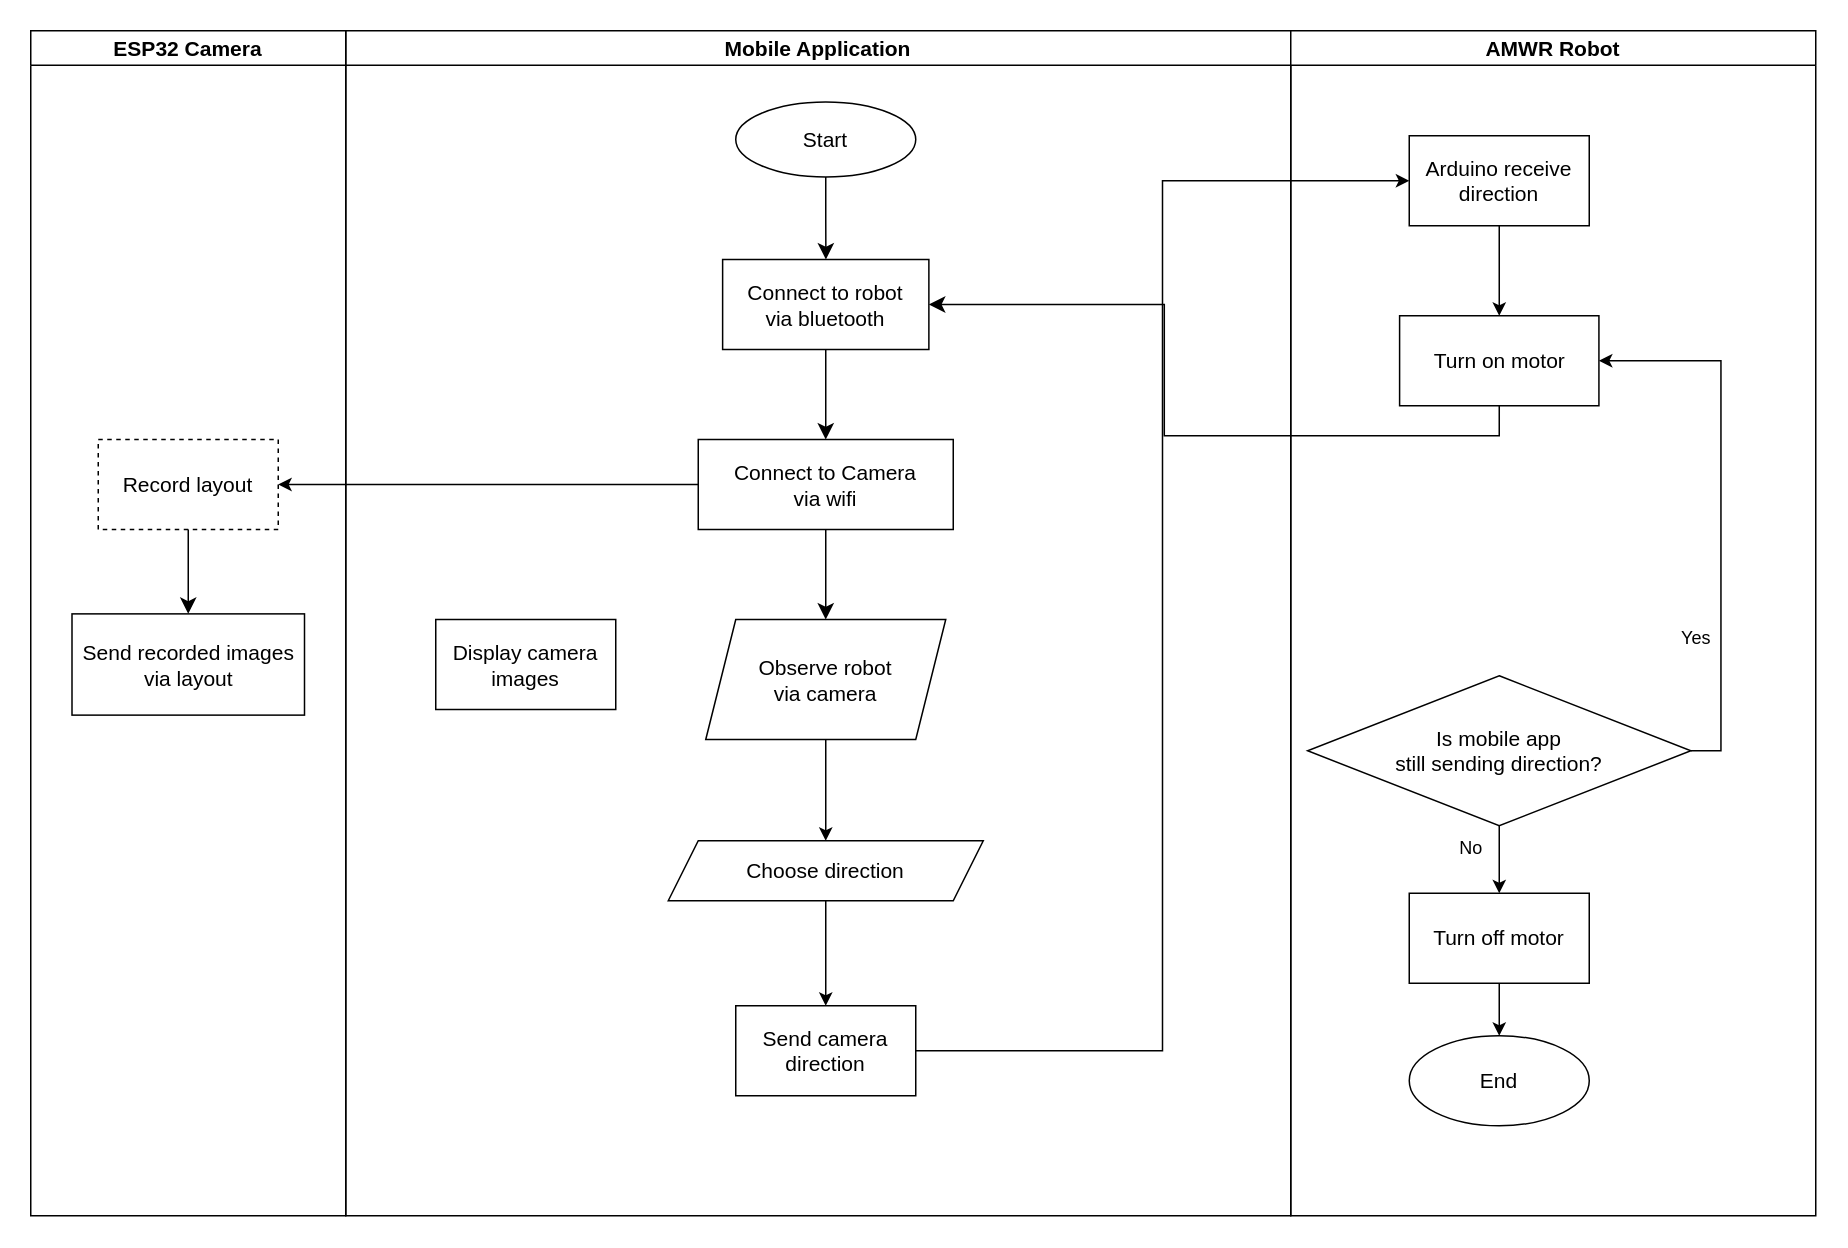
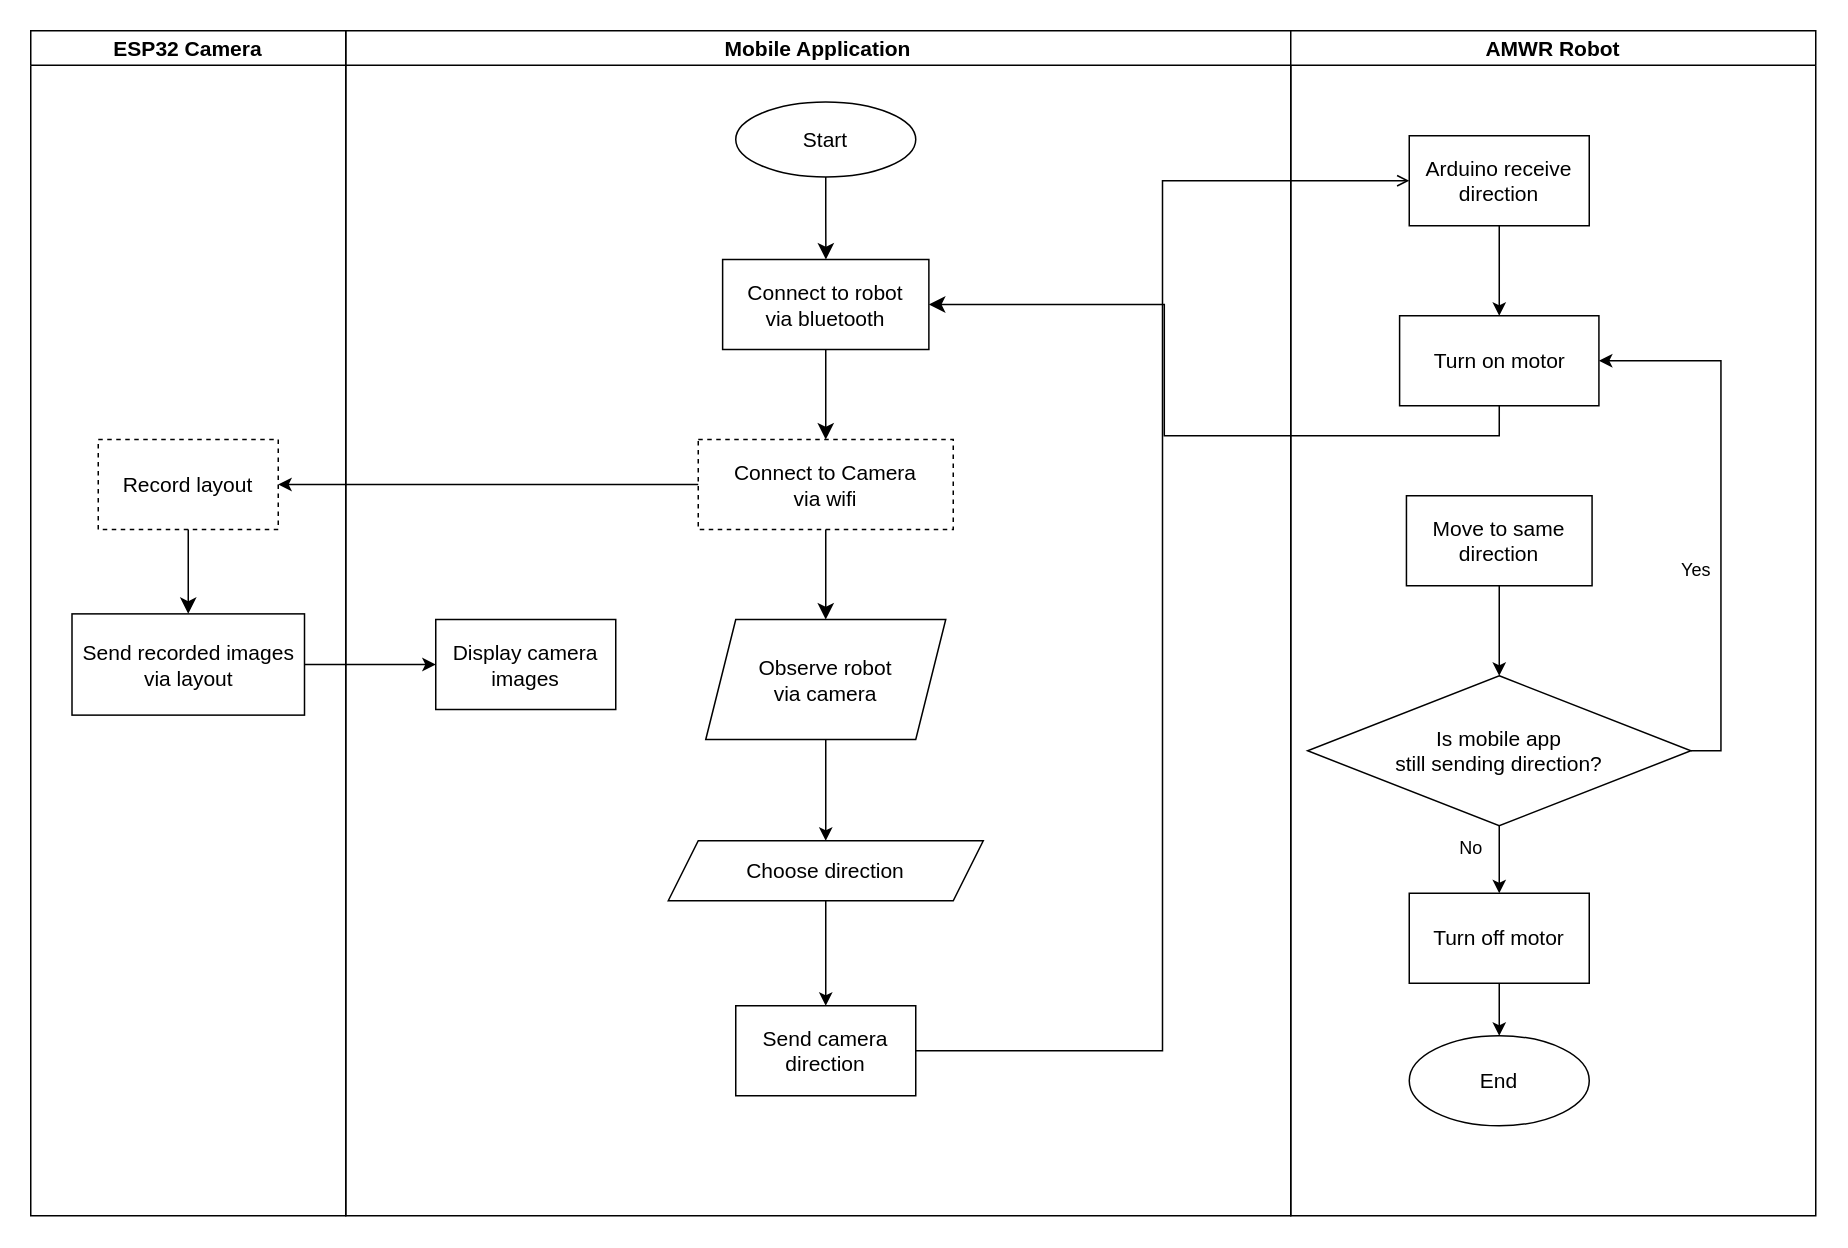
  <mxCell id="0" />
  <mxCell id="1" parent="0" />
  <mxCell id="2" value="Mobile Application" style="swimlane;fontSize=14;" parent="1" vertex="1"><mxGeometry x="230" y="20" width="630" height="790" as="geometry" /></mxCell>
  <mxCell id="3" value="Start" style="ellipse;whiteSpace=wrap;html=1;fontSize=14;" parent="2" vertex="1"><mxGeometry x="260" y="47.5" width="120" height="50" as="geometry" /></mxCell>
  <mxCell id="4" value="Send camera direction" style="whiteSpace=wrap;html=1;fontSize=14;" parent="2" vertex="1"><mxGeometry x="260" y="650" width="120" height="60" as="geometry" /></mxCell>
- <mxCell id="5" value="&lt;div&gt;Connect to Camera &lt;br&gt;&lt;/div&gt;&lt;div&gt;via wifi&lt;/div&gt;" style="whiteSpace=wrap;html=1;fontSize=14;" parent="2" vertex="1"><mxGeometry x="235" y="272.5" width="170" height="60" as="geometry" /></mxCell>
+ <mxCell id="5" value="&lt;div&gt;Connect to Camera &lt;br&gt;&lt;/div&gt;&lt;div&gt;via wifi&lt;/div&gt;" style="whiteSpace=wrap;html=1;fontSize=14;dashed=1;" parent="2" vertex="1"><mxGeometry x="235" y="272.5" width="170" height="60" as="geometry" /></mxCell>
  <mxCell id="6" value="Display camera images" style="whiteSpace=wrap;html=1;fontSize=14;" parent="2" vertex="1"><mxGeometry x="60.0" y="392.5" width="120" height="60" as="geometry" /></mxCell>
  <mxCell id="7" style="edgeStyle=orthogonalEdgeStyle;rounded=0;orthogonalLoop=1;jettySize=auto;html=1;exitX=0.5;exitY=1;exitDx=0;exitDy=0;fontSize=14;endArrow=classic;endFill=1;endSize=8;entryX=0.5;entryY=0;entryDx=0;entryDy=0;" parent="2" source="5" target="9" edge="1"><mxGeometry relative="1" as="geometry"><mxPoint x="320" y="392.5" as="targetPoint" /></mxGeometry></mxCell>
  <mxCell id="8" style="edgeStyle=orthogonalEdgeStyle;rounded=0;orthogonalLoop=1;jettySize=auto;html=1;exitX=0.5;exitY=1;exitDx=0;exitDy=0;entryX=0.5;entryY=0;entryDx=0;entryDy=0;fontSize=14;" parent="2" source="9" target="11" edge="1"><mxGeometry relative="1" as="geometry" /></mxCell>
  <mxCell id="9" value="&lt;div style=&quot;font-size: 14px;&quot;&gt;&lt;font style=&quot;font-size: 14px;&quot;&gt;Observe robot &lt;br&gt;&lt;/font&gt;&lt;/div&gt;&lt;div style=&quot;font-size: 14px;&quot;&gt;&lt;font style=&quot;font-size: 14px;&quot;&gt;via camera&lt;br&gt;&lt;/font&gt;&lt;/div&gt;" style="shape=parallelogram;perimeter=parallelogramPerimeter;whiteSpace=wrap;html=1;fixedSize=1;" parent="2" vertex="1"><mxGeometry x="240" y="392.5" width="160" height="80" as="geometry" /></mxCell>
  <mxCell id="10" style="edgeStyle=orthogonalEdgeStyle;rounded=0;orthogonalLoop=1;jettySize=auto;html=1;exitX=0.5;exitY=1;exitDx=0;exitDy=0;entryX=0.5;entryY=0;entryDx=0;entryDy=0;fontSize=14;" parent="2" source="11" target="4" edge="1"><mxGeometry relative="1" as="geometry" /></mxCell>
  <mxCell id="11" value="&lt;div style=&quot;font-size: 14px;&quot;&gt;&lt;font style=&quot;font-size: 14px;&quot;&gt;Choose direction&lt;br&gt;&lt;/font&gt;&lt;/div&gt;" style="shape=parallelogram;perimeter=parallelogramPerimeter;whiteSpace=wrap;html=1;fixedSize=1;" parent="2" vertex="1"><mxGeometry x="215" y="540" width="210" height="40" as="geometry" /></mxCell>
  <mxCell id="12" value="&lt;div&gt;Connect to robot &lt;br&gt;&lt;/div&gt;&lt;div&gt;via bluetooth&lt;br&gt;&lt;/div&gt;" style="whiteSpace=wrap;html=1;fontSize=14;" parent="2" vertex="1"><mxGeometry x="251.25" y="152.5" width="137.5" height="60" as="geometry" /></mxCell>
  <mxCell id="13" style="edgeStyle=orthogonalEdgeStyle;rounded=0;orthogonalLoop=1;jettySize=auto;html=1;exitX=0.5;exitY=1;exitDx=0;exitDy=0;entryX=0.5;entryY=0;entryDx=0;entryDy=0;fontSize=14;endArrow=classic;endFill=1;endSize=8;" parent="2" source="12" target="5" edge="1"><mxGeometry relative="1" as="geometry" /></mxCell>
  <mxCell id="14" value="" style="edgeStyle=orthogonalEdgeStyle;rounded=0;orthogonalLoop=1;jettySize=auto;html=1;endArrow=classic;endFill=1;endSize=8;fontSize=14;" parent="2" source="3" target="12" edge="1"><mxGeometry relative="1" as="geometry" /></mxCell>
  <mxCell id="15" value="AMWR Robot" style="swimlane;fontSize=14;" parent="1" vertex="1"><mxGeometry x="860" y="20" width="350" height="790" as="geometry" /></mxCell>
  <mxCell id="16" style="edgeStyle=orthogonalEdgeStyle;rounded=0;orthogonalLoop=1;jettySize=auto;html=1;exitX=0.5;exitY=1;exitDx=0;exitDy=0;entryX=0.5;entryY=0;entryDx=0;entryDy=0;" parent="15" source="17" target="19" edge="1"><mxGeometry relative="1" as="geometry" /></mxCell>
  <mxCell id="17" value="&lt;div&gt;Arduino receive &lt;br&gt;&lt;/div&gt;&lt;div&gt;direction&lt;br&gt;&lt;/div&gt;" style="whiteSpace=wrap;html=1;fontSize=14;" parent="15" vertex="1"><mxGeometry x="79" y="70" width="120" height="60" as="geometry" /></mxCell>
  <mxCell id="18" style="edgeStyle=orthogonalEdgeStyle;rounded=0;orthogonalLoop=1;jettySize=auto;html=1;exitX=0.5;exitY=1;exitDx=0;exitDy=0;fontSize=14;startArrow=none;startFill=0;endArrow=classic;endFill=1;endSize=8;" parent="15" source="19" target="12" edge="1"><mxGeometry relative="1" as="geometry" /></mxCell>
  <mxCell id="19" value="&lt;div&gt;Turn on motor&lt;/div&gt;" style="whiteSpace=wrap;html=1;fontSize=14;" parent="15" vertex="1"><mxGeometry x="72.57" y="190" width="132.88" height="60" as="geometry" /></mxCell>
+ <mxCell id="20" value="Move to same direction" style="whiteSpace=wrap;html=1;fontSize=14;" parent="15" vertex="1"><mxGeometry x="77.13" y="310" width="123.75" height="60" as="geometry" /></mxCell>
  <mxCell id="21" value="" style="edgeStyle=orthogonalEdgeStyle;rounded=0;orthogonalLoop=1;jettySize=auto;html=1;" parent="15" source="22" target="23" edge="1"><mxGeometry relative="1" as="geometry" /></mxCell>
  <mxCell id="22" value="Turn off motor" style="whiteSpace=wrap;html=1;fontSize=14;" parent="15" vertex="1"><mxGeometry x="79.0" y="575" width="120" height="60" as="geometry" /></mxCell>
  <mxCell id="23" value="End" style="ellipse;whiteSpace=wrap;html=1;fontSize=14;" parent="15" vertex="1"><mxGeometry x="79.01" y="670" width="120" height="60" as="geometry" /></mxCell>
  <mxCell id="24" style="edgeStyle=orthogonalEdgeStyle;rounded=0;orthogonalLoop=1;jettySize=auto;html=1;exitX=0.5;exitY=1;exitDx=0;exitDy=0;entryX=0.5;entryY=0;entryDx=0;entryDy=0;" parent="15" source="26" target="22" edge="1"><mxGeometry relative="1" as="geometry" /></mxCell>
  <mxCell id="25" style="edgeStyle=orthogonalEdgeStyle;rounded=0;orthogonalLoop=1;jettySize=auto;html=1;exitX=1;exitY=0.5;exitDx=0;exitDy=0;entryX=1;entryY=0.5;entryDx=0;entryDy=0;" parent="15" source="26" target="19" edge="1"><mxGeometry relative="1" as="geometry" /></mxCell>
  <mxCell id="26" value="&lt;div&gt;Is mobile app&lt;/div&gt;&lt;div&gt;still sending direction?&lt;br&gt;&lt;/div&gt;" style="rhombus;whiteSpace=wrap;html=1;fontSize=14;" parent="15" vertex="1"><mxGeometry x="11.25" y="430" width="255.5" height="100" as="geometry" /></mxCell>
+ <mxCell id="27" style="edgeStyle=orthogonalEdgeStyle;rounded=0;orthogonalLoop=1;jettySize=auto;html=1;exitX=0.5;exitY=1;exitDx=0;exitDy=0;entryX=0.5;entryY=0;entryDx=0;entryDy=0;" parent="15" source="20" target="26" edge="1"><mxGeometry relative="1" as="geometry"><mxPoint x="139" y="660" as="targetPoint" /></mxGeometry></mxCell>
  <mxCell id="28" value="No" style="text;html=1;align=center;verticalAlign=middle;resizable=0;points=[];autosize=1;strokeColor=none;fillColor=none;" parent="15" vertex="1"><mxGeometry x="100" y="530" width="40" height="30" as="geometry" /></mxCell>
- <mxCell id="29" value="Yes" style="text;html=1;align=center;verticalAlign=middle;resizable=0;points=[];autosize=1;strokeColor=none;fillColor=none;" parent="15" vertex="1"><mxGeometry x="250" y="390" width="40" height="30" as="geometry" /></mxCell>
+ <mxCell id="29" value="Yes" style="text;html=1;align=center;verticalAlign=middle;resizable=0;points=[];autosize=1;strokeColor=none;fillColor=none;" parent="15" vertex="1"><mxGeometry x="250" y="345" width="40" height="30" as="geometry" /></mxCell>
  <mxCell id="30" value="ESP32 Camera" style="swimlane;fontSize=14;" parent="1" vertex="1"><mxGeometry x="20" y="20" width="210" height="790" as="geometry" /></mxCell>
  <mxCell id="31" value="&lt;div&gt;Record layout&lt;br&gt;&lt;/div&gt;" style="whiteSpace=wrap;html=1;fontSize=14;dashed=1;" parent="30" vertex="1"><mxGeometry x="45" y="272.5" width="120" height="60" as="geometry" /></mxCell>
  <mxCell id="32" value="&lt;div&gt;Send recorded images via layout&lt;br&gt;&lt;/div&gt;" style="whiteSpace=wrap;html=1;fontSize=14;" parent="30" vertex="1"><mxGeometry x="27.5" y="388.75" width="155" height="67.5" as="geometry" /></mxCell>
  <mxCell id="33" value="" style="edgeStyle=orthogonalEdgeStyle;rounded=0;orthogonalLoop=1;jettySize=auto;html=1;fontSize=14;startArrow=none;startFill=0;endArrow=classic;endFill=1;endSize=8;" parent="30" source="31" target="32" edge="1"><mxGeometry relative="1" as="geometry" /></mxCell>
  <mxCell id="34" style="edgeStyle=orthogonalEdgeStyle;rounded=0;orthogonalLoop=1;jettySize=auto;html=1;exitX=0;exitY=0.5;exitDx=0;exitDy=0;entryX=1;entryY=0.5;entryDx=0;entryDy=0;" parent="1" source="5" target="31" edge="1"><mxGeometry relative="1" as="geometry" /></mxCell>
- <mxCell id="36" style="edgeStyle=orthogonalEdgeStyle;rounded=0;orthogonalLoop=1;jettySize=auto;html=1;exitX=1;exitY=0.5;exitDx=0;exitDy=0;entryX=0;entryY=0.5;entryDx=0;entryDy=0;" parent="1" source="4" target="17" edge="1"><mxGeometry relative="1" as="geometry" /></mxCell>
+ <mxCell id="35" style="edgeStyle=orthogonalEdgeStyle;rounded=0;orthogonalLoop=1;jettySize=auto;html=1;exitX=1;exitY=0.5;exitDx=0;exitDy=0;entryX=0;entryY=0.5;entryDx=0;entryDy=0;" parent="1" source="32" target="6" edge="1"><mxGeometry relative="1" as="geometry" /></mxCell>
+ <mxCell id="36" style="edgeStyle=orthogonalEdgeStyle;rounded=0;orthogonalLoop=1;jettySize=auto;html=1;exitX=1;exitY=0.5;exitDx=0;exitDy=0;entryX=0;entryY=0.5;entryDx=0;entryDy=0;endArrow=open;" parent="1" source="4" target="17" edge="1"><mxGeometry relative="1" as="geometry" /></mxCell>
